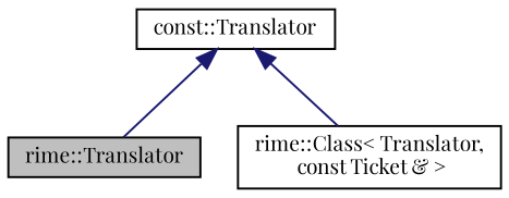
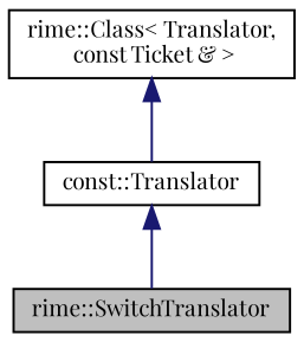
  digraph {
    fontname="Playfair Display"
    node [color=black fillcolor=white fontname="Playfair Display" fontsize=10 shape=record style=filled]
    edge [color=midnightblue dir=back fontname="Playfair Display" fontsize=10 labelfontname=Helvetica labelfontsize=10 style=solid]
-   n1 [fillcolor=grey75 fontcolor=black height=0.2 label="rime::Translator" width=0.4]
+   n1 [fillcolor=grey75 fontcolor=black height=0.2 label="rime::SwitchTranslator" width=0.4]
    n2 [height=0.2 label="const::Translator" width=0.4]
    n3 [height=0.2 label="rime::Class\< Translator,\l const Ticket & \>" width=0.4]
    n2 -> n1
-   n2 -> n3
+   n3 -> n2
  }
